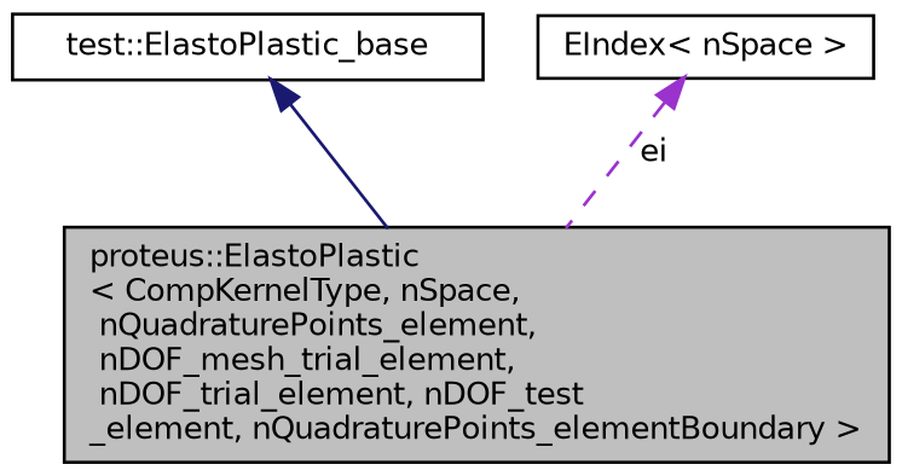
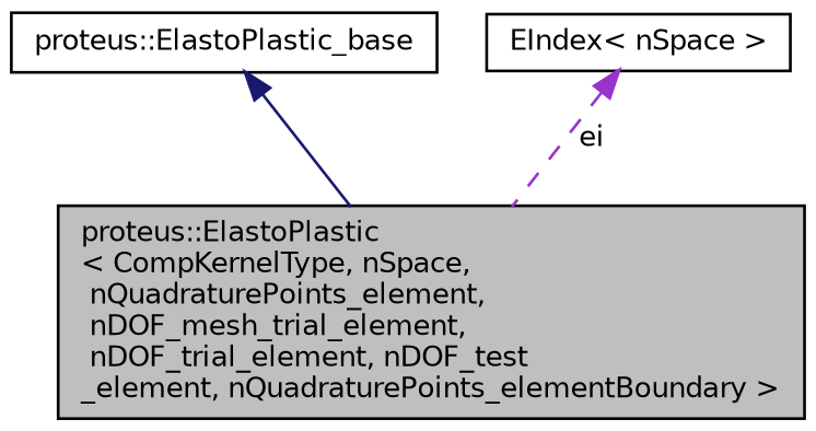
  digraph {
    node [color=black fillcolor=white fontname=Helvetica fontsize=10 shape=record style=filled]
    edge [dir=back fontname=Helvetica fontsize=10 labelfontname=Helvetica labelfontsize=10]
    n1 [fillcolor=grey75 fontcolor=black height=0.2 label="proteus::ElastoPlastic\l\< CompKernelType, nSpace,\l nQuadraturePoints_element,\l nDOF_mesh_trial_element,\l nDOF_trial_element, nDOF_test\l_element, nQuadraturePoints_elementBoundary \>" width=0.4]
-   n2 [height=0.2 label="test::ElastoPlastic_base" width=0.4]
+   n2 [height=0.2 label="proteus::ElastoPlastic_base" width=0.4]
    n3 [height=0.2 label="EIndex\< nSpace \>" width=0.4]
    n2 -> n1 [color=midnightblue style=solid]
    n3 -> n1 [color=darkorchid3 label=" ei" style=dashed]
  }
